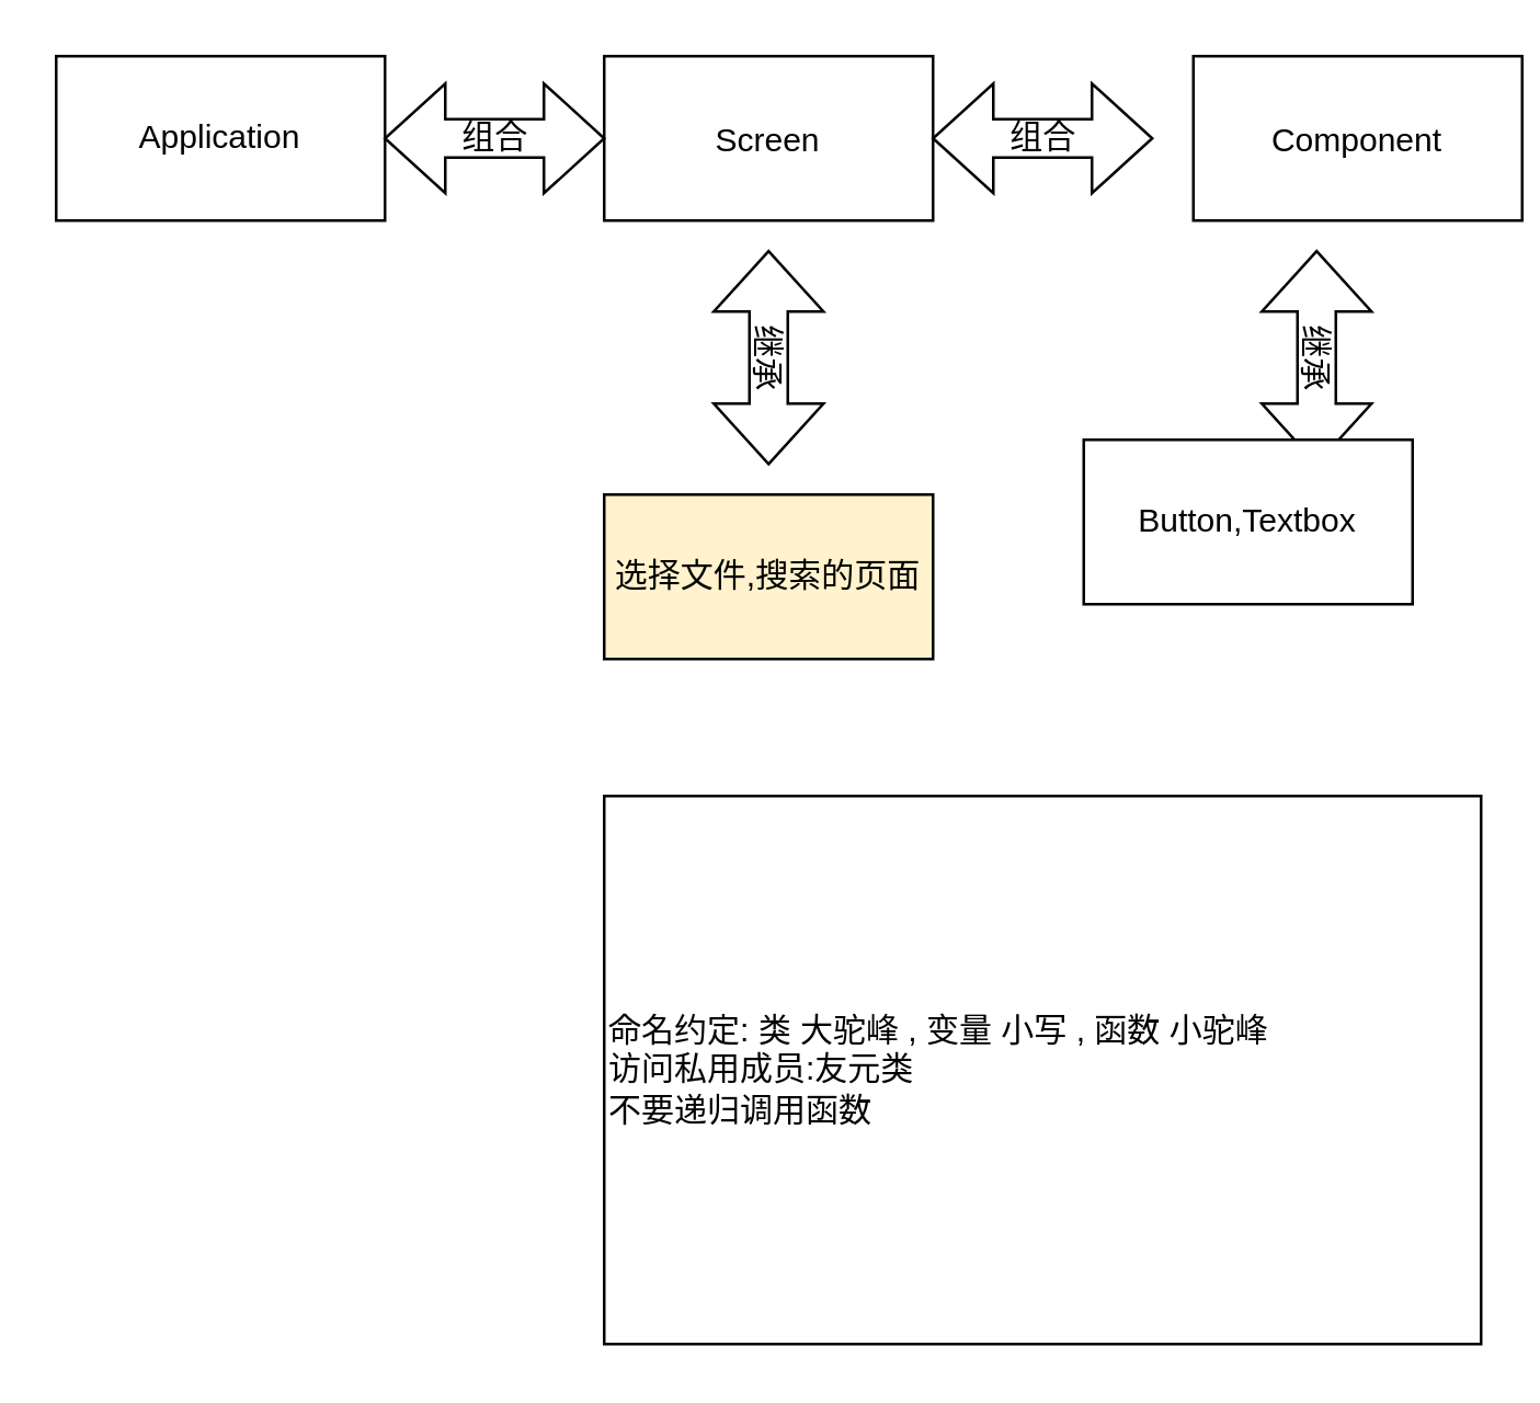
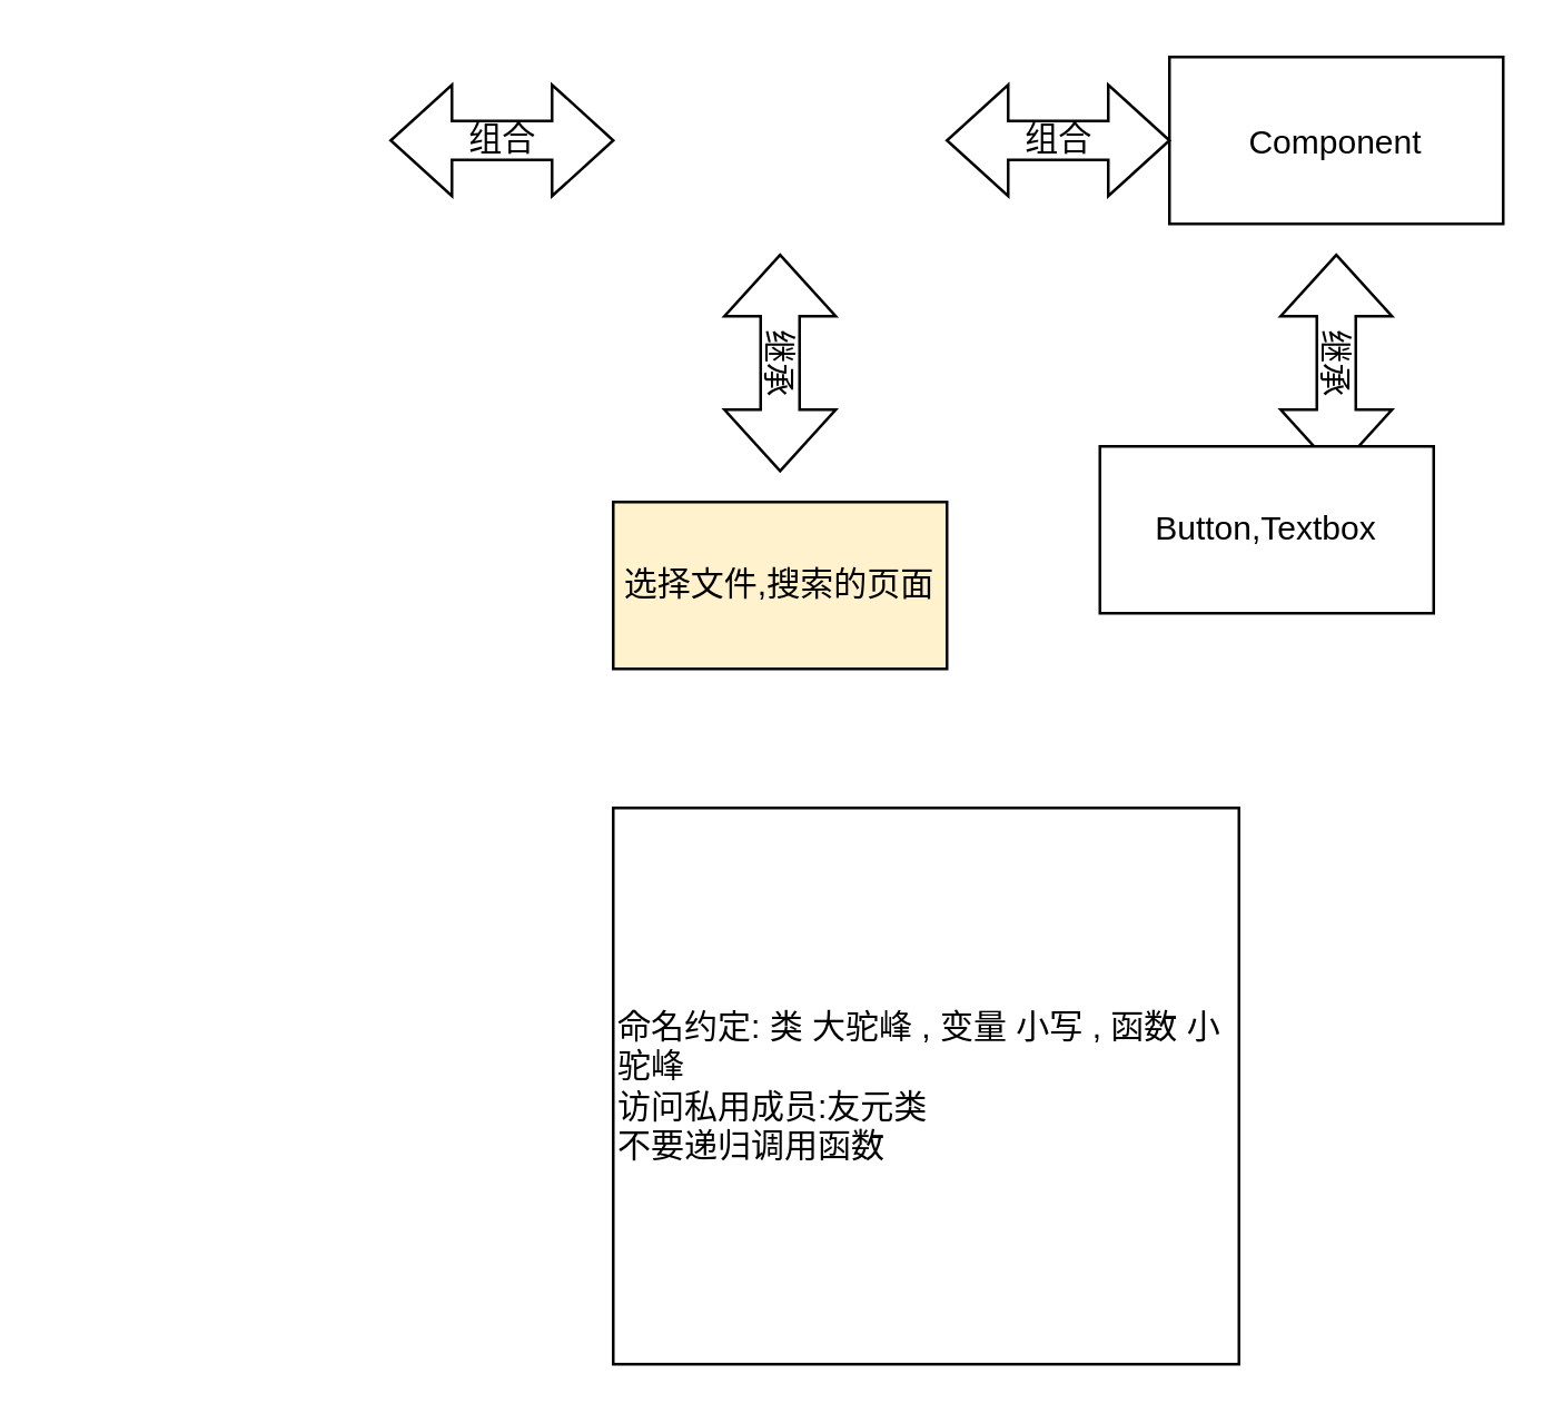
  <mxCell id="0" />
  <mxCell id="1" parent="0" />
- <mxCell id="2" value="Application" style="whiteSpace=wrap;html=1;" parent="1" vertex="1"><mxGeometry x="20" y="20" width="120" height="60" as="geometry" /></mxCell>
- <mxCell id="3" value="&lt;div style=&quot;color: rgb(204, 204, 204); line-height: 18px; white-space: pre;&quot;&gt;&lt;span style=&quot;color: rgb(0, 0, 0); white-space: normal;&quot;&gt;Screen&lt;/span&gt;&lt;/div&gt;" style="whiteSpace=wrap;html=1;" parent="1" vertex="1"><mxGeometry x="220" y="20" width="120" height="60" as="geometry" /></mxCell>
- <mxCell id="4" value="&lt;div style=&quot;color: rgb(204, 204, 204); line-height: 18px; white-space: pre;&quot;&gt;&lt;span style=&quot;color: rgb(0, 0, 0); white-space: normal;&quot;&gt;Component&lt;/span&gt;&lt;/div&gt;" style="whiteSpace=wrap;html=1;" parent="1" vertex="1"><mxGeometry x="435" y="20" width="120" height="60" as="geometry" /></mxCell>
+ <mxCell id="4" value="&lt;div style=&quot;color: rgb(204, 204, 204); line-height: 18px; white-space: pre;&quot;&gt;&lt;span style=&quot;color: rgb(0, 0, 0); white-space: normal;&quot;&gt;Component&lt;/span&gt;&lt;/div&gt;" style="whiteSpace=wrap;html=1;" parent="1" vertex="1"><mxGeometry x="420" y="20" width="120" height="60" as="geometry" /></mxCell>
  <mxCell id="5" value="组合" style="html=1;shadow=0;dashed=0;align=center;verticalAlign=middle;shape=mxgraph.arrows2.twoWayArrow;dy=0.65;dx=22;" parent="1" vertex="1"><mxGeometry x="140" y="30" width="80" height="40" as="geometry" /></mxCell>
  <mxCell id="6" value="组合" style="html=1;shadow=0;dashed=0;align=center;verticalAlign=middle;shape=mxgraph.arrows2.twoWayArrow;dy=0.65;dx=22;" parent="1" vertex="1"><mxGeometry x="340" y="30" width="80" height="40" as="geometry" /></mxCell>
  <mxCell id="7" value="继承" style="html=1;shadow=0;dashed=0;align=center;verticalAlign=middle;shape=mxgraph.arrows2.twoWayArrow;dy=0.65;dx=22;rotation=90;" parent="1" vertex="1"><mxGeometry x="441.18" y="110" width="77.63" height="40" as="geometry" /></mxCell>
  <mxCell id="8" value="Button,Textbox" style="rounded=0;whiteSpace=wrap;html=1;" parent="1" vertex="1"><mxGeometry x="395" y="160" width="120" height="60" as="geometry" /></mxCell>
  <mxCell id="9" value="继承" style="html=1;shadow=0;dashed=0;align=center;verticalAlign=middle;shape=mxgraph.arrows2.twoWayArrow;dy=0.65;dx=22;rotation=90;" parent="1" vertex="1"><mxGeometry x="241.18" y="110" width="77.63" height="40" as="geometry" /></mxCell>
  <mxCell id="10" value="选择文件,搜索的页面" style="rounded=0;whiteSpace=wrap;html=1;fillColor=#fff2cc;" parent="1" vertex="1"><mxGeometry x="220" y="180" width="120" height="60" as="geometry" /></mxCell>
- <mxCell id="11" value="&lt;div&gt;命名约定: 类 大驼峰 , 变量 小写 , 函数 小驼峰&lt;/div&gt;访问私用成员:友元类&lt;div&gt;不要递归调用函数&lt;/div&gt;" style="rounded=0;whiteSpace=wrap;html=1;align=left;" parent="1" vertex="1"><mxGeometry x="220" y="290" width="320" height="200" as="geometry" /></mxCell>
+ <mxCell id="11" value="&lt;div&gt;命名约定: 类 大驼峰 , 变量 小写 , 函数 小驼峰&lt;/div&gt;访问私用成员:友元类&lt;div&gt;不要递归调用函数&lt;/div&gt;" style="rounded=0;whiteSpace=wrap;html=1;align=left;" parent="1" vertex="1"><mxGeometry x="220" y="290" width="225" height="200" as="geometry" /></mxCell>
